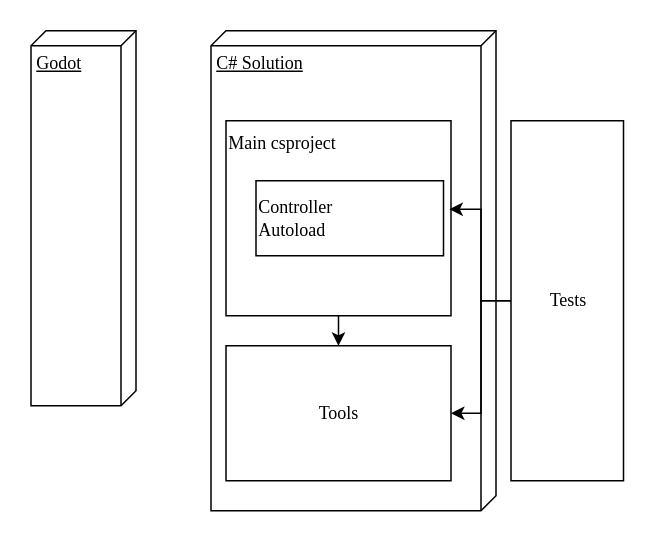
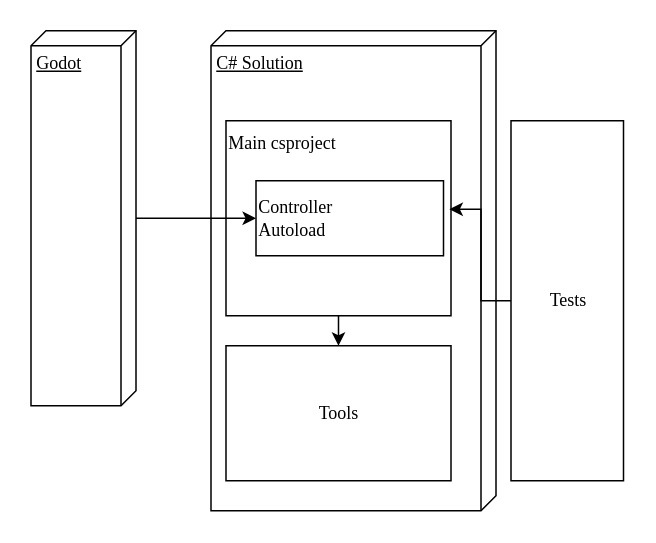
  <mxCell id="0" />
  <mxCell id="1" parent="0" />
  <mxCell id="2" value="Godot" style="verticalAlign=top;align=left;spacingTop=8;spacingLeft=2;spacingRight=12;shape=cube;size=10;direction=south;fontStyle=4;html=1;rounded=0;shadow=0;comic=0;labelBackgroundColor=none;strokeWidth=1;fontFamily=Verdana;fontSize=12;fillColor=default;strokeColor=default;fontColor=default;" parent="1" vertex="1"><mxGeometry x="20" y="20" width="70" height="250" as="geometry" /></mxCell>
  <mxCell id="3" value="C# Solution" style="verticalAlign=top;align=left;spacingTop=8;spacingLeft=2;spacingRight=12;shape=cube;size=10;direction=south;fontStyle=4;html=1;rounded=0;shadow=0;comic=0;labelBackgroundColor=none;strokeWidth=1;fontFamily=Verdana;fontSize=12;fillColor=default;strokeColor=default;fontColor=default;" parent="1" vertex="1"><mxGeometry x="140" y="20" width="190" height="320" as="geometry" /></mxCell>
  <mxCell id="4" value="&lt;div align=&quot;left&quot;&gt;Main csproject&lt;/div&gt;&lt;div align=&quot;left&quot;&gt;&lt;br&gt;&lt;/div&gt;&lt;div align=&quot;left&quot;&gt;&lt;br&gt;&lt;/div&gt;&lt;div align=&quot;left&quot;&gt;&lt;br&gt;&lt;/div&gt;&lt;div align=&quot;left&quot;&gt;&lt;br&gt;&lt;/div&gt;&lt;div align=&quot;left&quot;&gt;&lt;br&gt;&lt;/div&gt;&lt;div&gt;&lt;br&gt;&lt;/div&gt;&lt;div&gt;&lt;br&gt;&lt;/div&gt;" style="html=1;rounded=0;shadow=0;comic=0;labelBackgroundColor=none;strokeWidth=1;fontFamily=Verdana;fontSize=12;align=left;fillColor=default;strokeColor=default;fontColor=default;" parent="1" vertex="1"><mxGeometry x="150" y="80" width="150" height="130" as="geometry" /></mxCell>
  <mxCell id="5" value="Tools" style="html=1;rounded=0;shadow=0;comic=0;labelBackgroundColor=none;strokeWidth=1;fontFamily=Verdana;fontSize=12;align=center;fillColor=default;strokeColor=default;fontColor=default;" vertex="1" parent="1"><mxGeometry x="150" y="230" width="150" height="90" as="geometry" /></mxCell>
  <mxCell id="6" value="Tests" style="html=1;rounded=0;shadow=0;comic=0;labelBackgroundColor=none;strokeWidth=1;fontFamily=Verdana;fontSize=12;align=center;fillColor=default;strokeColor=default;fontColor=default;" vertex="1" parent="1"><mxGeometry x="340" y="80" width="75" height="240" as="geometry" /></mxCell>
  <mxCell id="7" value="&lt;div align=&quot;left&quot;&gt;Controller&lt;/div&gt;&lt;div align=&quot;left&quot;&gt;Autoload&lt;br&gt;&lt;/div&gt;" style="html=1;rounded=0;shadow=0;comic=0;labelBackgroundColor=none;strokeWidth=1;fontFamily=Verdana;fontSize=12;align=left;fillColor=default;strokeColor=default;fontColor=default;" vertex="1" parent="1"><mxGeometry x="170" y="120" width="125" height="50" as="geometry" /></mxCell>
  <mxCell id="8" value="" style="endArrow=classic;html=1;rounded=0;fontColor=default;strokeColor=default;exitX=0.5;exitY=1;exitDx=0;exitDy=0;labelBackgroundColor=default;entryX=0.5;entryY=0;entryDx=0;entryDy=0;" edge="1" parent="1" source="4" target="5"><mxGeometry width="50" height="50" relative="1" as="geometry"><mxPoint x="140" y="390" as="sourcePoint" /><mxPoint x="190" y="340" as="targetPoint" /></mxGeometry></mxCell>
+ <mxCell id="9" style="edgeStyle=orthogonalEdgeStyle;rounded=0;orthogonalLoop=1;jettySize=auto;html=1;entryX=0;entryY=0.5;entryDx=0;entryDy=0;fontColor=default;strokeColor=default;labelBackgroundColor=default;" edge="1" parent="1" source="2" target="7"><mxGeometry relative="1" as="geometry" /></mxCell>
  <mxCell id="10" value="" style="edgeStyle=orthogonalEdgeStyle;rounded=0;orthogonalLoop=1;jettySize=auto;html=1;labelBackgroundColor=default;fontColor=default;strokeColor=default;entryX=0.993;entryY=0.454;entryDx=0;entryDy=0;entryPerimeter=0;" edge="1" parent="1" source="6" target="4"><mxGeometry relative="1" as="geometry" /></mxCell>
- <mxCell id="11" style="edgeStyle=orthogonalEdgeStyle;rounded=0;orthogonalLoop=1;jettySize=auto;html=1;labelBackgroundColor=default;fontColor=default;strokeColor=default;" edge="1" parent="1" source="6" target="5"><mxGeometry relative="1" as="geometry" /></mxCell>
